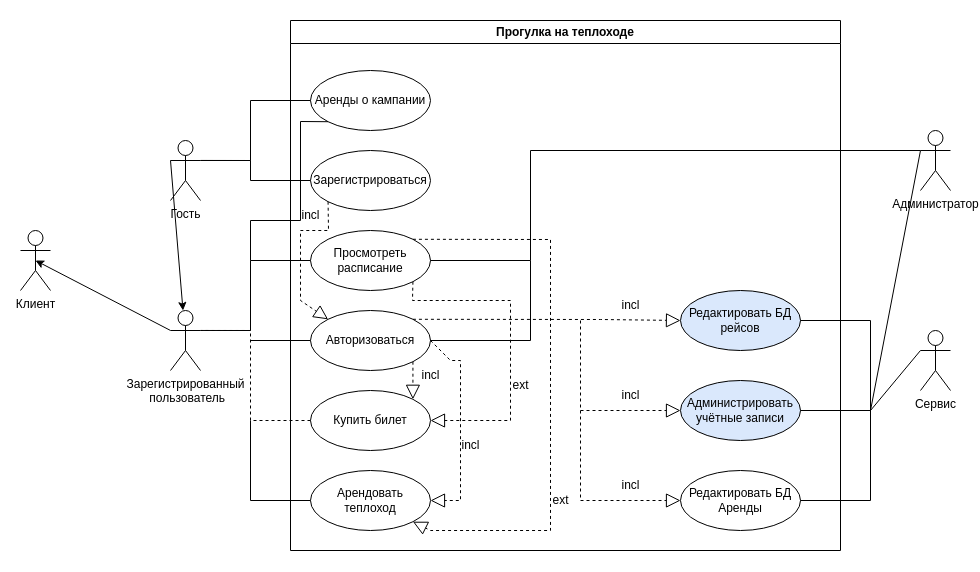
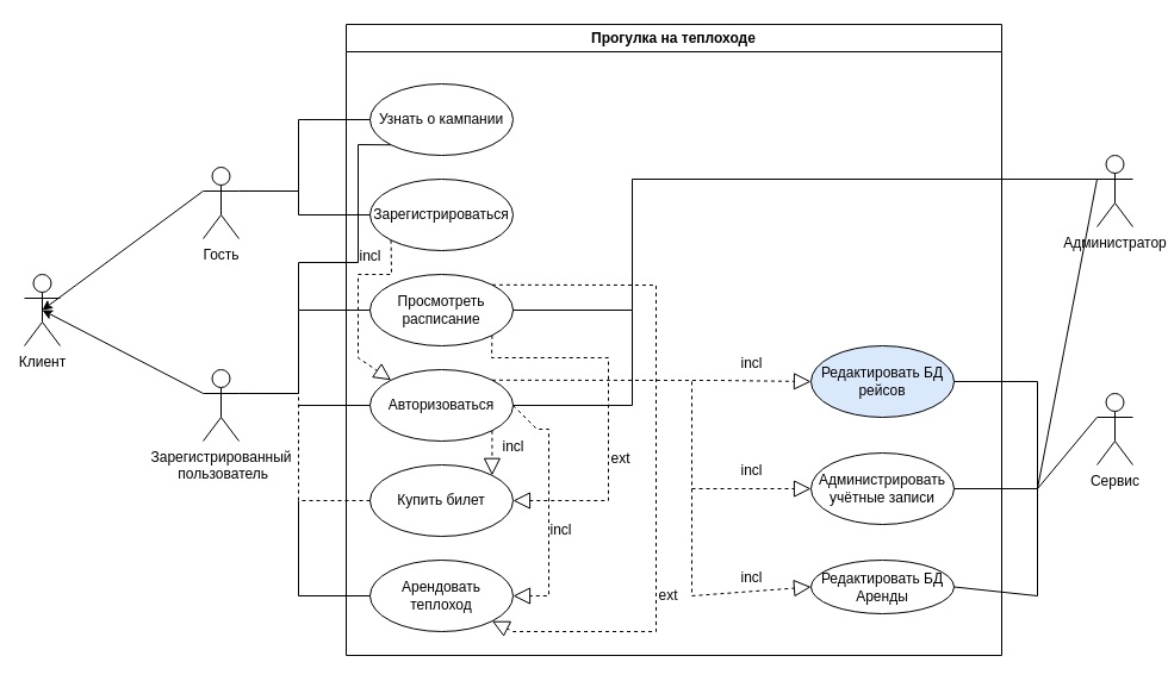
  <mxCell id="0" />
  <mxCell id="1" parent="0" />
  <mxCell id="2" value="Прогулка на теплоходе" style="swimlane;whiteSpace=wrap;html=1;" vertex="1" parent="1"><mxGeometry x="290" y="20" width="550" height="530" as="geometry" /></mxCell>
  <mxCell id="3" value="Арендовать теплоход" style="ellipse;whiteSpace=wrap;html=1;" vertex="1" parent="2"><mxGeometry x="20" y="450" width="120" height="60" as="geometry" /></mxCell>
  <mxCell id="4" value="Купить билет" style="ellipse;whiteSpace=wrap;html=1;" vertex="1" parent="2"><mxGeometry x="20" y="370" width="120" height="60" as="geometry" /></mxCell>
  <mxCell id="5" value="Авторизоваться" style="ellipse;whiteSpace=wrap;html=1;" vertex="1" parent="2"><mxGeometry x="20" y="290" width="120" height="60" as="geometry" /></mxCell>
  <mxCell id="6" value="Просмотреть расписание" style="ellipse;whiteSpace=wrap;html=1;" vertex="1" parent="2"><mxGeometry x="20" y="210" width="120" height="60" as="geometry" /></mxCell>
  <mxCell id="7" value="Зарегистрироваться" style="ellipse;whiteSpace=wrap;html=1;" vertex="1" parent="2"><mxGeometry x="20" y="130" width="120" height="60" as="geometry" /></mxCell>
- <mxCell id="8" value="Аренды о кампании" style="ellipse;whiteSpace=wrap;html=1;" vertex="1" parent="2"><mxGeometry x="20" y="50" width="120" height="60" as="geometry" /></mxCell>
- <mxCell id="9" value="Редактировать БД Аренды" style="ellipse;whiteSpace=wrap;html=1;" vertex="1" parent="2"><mxGeometry x="390" y="450" width="120" height="60" as="geometry" /></mxCell>
- <mxCell id="10" value="Администрировать учётные записи" style="ellipse;whiteSpace=wrap;html=1;fillColor=#dae8fc;" vertex="1" parent="2"><mxGeometry x="390" y="360" width="120" height="60" as="geometry" /></mxCell>
+ <mxCell id="8" value="Узнать о кампании" style="ellipse;whiteSpace=wrap;html=1;" vertex="1" parent="2"><mxGeometry x="20" y="50" width="120" height="60" as="geometry" /></mxCell>
+ <mxCell id="9" value="Редактировать БД Аренды" style="ellipse;whiteSpace=wrap;html=1;" vertex="1" parent="2"><mxGeometry x="390" y="450" width="120" height="45" as="geometry" /></mxCell>
+ <mxCell id="10" value="Администрировать учётные записи" style="ellipse;whiteSpace=wrap;html=1;" vertex="1" parent="2"><mxGeometry x="390" y="360" width="120" height="60" as="geometry" /></mxCell>
  <mxCell id="11" value="Редактировать БД рейсов" style="ellipse;whiteSpace=wrap;html=1;fillColor=#dae8fc;" vertex="1" parent="2"><mxGeometry x="390" y="270" width="120" height="60" as="geometry" /></mxCell>
  <mxCell id="12" value="" style="endArrow=none;html=1;rounded=0;exitX=1;exitY=0.5;exitDx=0;exitDy=0;" edge="1" parent="2" source="5"><mxGeometry width="50" height="50" relative="1" as="geometry"><mxPoint x="200" y="340" as="sourcePoint" /><mxPoint x="240" y="240" as="targetPoint" /><Array as="points"><mxPoint x="240" y="320" /></Array></mxGeometry></mxCell>
  <mxCell id="13" value="" style="endArrow=block;dashed=1;endFill=0;endSize=12;html=1;rounded=0;exitX=1;exitY=1;exitDx=0;exitDy=0;entryX=1;entryY=0;entryDx=0;entryDy=0;" edge="1" parent="2" source="5" target="4"><mxGeometry width="160" relative="1" as="geometry"><mxPoint x="380" y="360" as="sourcePoint" /><mxPoint x="540" y="360" as="targetPoint" /></mxGeometry></mxCell>
  <mxCell id="14" value="" style="endArrow=block;dashed=1;endFill=0;endSize=12;html=1;rounded=0;exitX=1;exitY=0.5;exitDx=0;exitDy=0;entryX=1;entryY=0.5;entryDx=0;entryDy=0;" edge="1" parent="2" source="5" target="3"><mxGeometry width="160" relative="1" as="geometry"><mxPoint x="380" y="360" as="sourcePoint" /><mxPoint x="540" y="360" as="targetPoint" /><Array as="points"><mxPoint x="160" y="340" /><mxPoint x="170" y="340" /><mxPoint x="170" y="480" /></Array></mxGeometry></mxCell>
  <mxCell id="15" value="incl" style="text;html=1;align=center;verticalAlign=middle;resizable=0;points=[];autosize=1;strokeColor=none;fillColor=none;" vertex="1" parent="2"><mxGeometry x="160" y="410" width="40" height="30" as="geometry" /></mxCell>
  <mxCell id="16" value="" style="endArrow=block;dashed=1;endFill=0;endSize=12;html=1;rounded=0;exitX=1;exitY=1;exitDx=0;exitDy=0;entryX=1;entryY=0.5;entryDx=0;entryDy=0;" edge="1" parent="2" source="6" target="4"><mxGeometry width="160" relative="1" as="geometry"><mxPoint x="210" y="80" as="sourcePoint" /><mxPoint x="370" y="80" as="targetPoint" /><Array as="points"><mxPoint x="122" y="280" /><mxPoint x="220" y="280" /><mxPoint x="220" y="400" /></Array></mxGeometry></mxCell>
  <mxCell id="17" value="ext" style="text;html=1;align=center;verticalAlign=middle;resizable=0;points=[];autosize=1;strokeColor=none;fillColor=none;" vertex="1" parent="2"><mxGeometry x="210" y="350" width="40" height="30" as="geometry" /></mxCell>
  <mxCell id="18" value="incl" style="text;html=1;align=center;verticalAlign=middle;resizable=0;points=[];autosize=1;strokeColor=none;fillColor=none;" vertex="1" parent="2"><mxGeometry x="120" y="340" width="40" height="30" as="geometry" /></mxCell>
  <mxCell id="19" value="" style="endArrow=block;dashed=1;endFill=0;endSize=12;html=1;rounded=0;exitX=1;exitY=0;exitDx=0;exitDy=0;entryX=1;entryY=1;entryDx=0;entryDy=0;" edge="1" parent="2" source="6" target="3"><mxGeometry width="160" relative="1" as="geometry"><mxPoint x="190" y="480" as="sourcePoint" /><mxPoint x="350" y="480" as="targetPoint" /><Array as="points"><mxPoint x="260" y="219" /><mxPoint x="260" y="510" /><mxPoint x="140" y="510" /></Array></mxGeometry></mxCell>
  <mxCell id="20" value="ext" style="text;html=1;align=center;verticalAlign=middle;resizable=0;points=[];autosize=1;strokeColor=none;fillColor=none;" vertex="1" parent="2"><mxGeometry x="250" y="465" width="40" height="30" as="geometry" /></mxCell>
  <mxCell id="21" value="" style="endArrow=block;dashed=1;endFill=0;endSize=12;html=1;rounded=0;exitX=1;exitY=0;exitDx=0;exitDy=0;entryX=0;entryY=0.5;entryDx=0;entryDy=0;" edge="1" parent="2" source="5" target="11"><mxGeometry width="160" relative="1" as="geometry"><mxPoint x="260" y="620" as="sourcePoint" /><mxPoint x="420" y="620" as="targetPoint" /><Array as="points"><mxPoint x="310" y="299" /></Array></mxGeometry></mxCell>
  <mxCell id="22" value="incl" style="text;html=1;align=center;verticalAlign=middle;resizable=0;points=[];autosize=1;strokeColor=none;fillColor=none;" vertex="1" parent="2"><mxGeometry x="320" y="270" width="40" height="30" as="geometry" /></mxCell>
  <mxCell id="23" value="incl" style="text;html=1;align=center;verticalAlign=middle;resizable=0;points=[];autosize=1;strokeColor=none;fillColor=none;" vertex="1" parent="2"><mxGeometry x="320" y="360" width="40" height="30" as="geometry" /></mxCell>
  <mxCell id="24" value="incl" style="text;html=1;align=center;verticalAlign=middle;resizable=0;points=[];autosize=1;strokeColor=none;fillColor=none;" vertex="1" parent="2"><mxGeometry x="320" y="450" width="40" height="30" as="geometry" /></mxCell>
  <mxCell id="25" value="" style="endArrow=block;dashed=1;endFill=0;endSize=12;html=1;rounded=0;exitX=0;exitY=1;exitDx=0;exitDy=0;entryX=0;entryY=0;entryDx=0;entryDy=0;" edge="1" parent="2" source="7" target="5"><mxGeometry width="160" relative="1" as="geometry"><mxPoint x="90" y="640" as="sourcePoint" /><mxPoint x="250" y="640" as="targetPoint" /><Array as="points"><mxPoint x="38" y="210" /><mxPoint x="10" y="210" /><mxPoint x="10" y="280" /></Array></mxGeometry></mxCell>
  <mxCell id="26" value="incl" style="text;html=1;align=center;verticalAlign=middle;resizable=0;points=[];autosize=1;strokeColor=none;fillColor=none;" vertex="1" parent="2"><mxGeometry y="180" width="40" height="30" as="geometry" /></mxCell>
  <mxCell id="27" value="Гость" style="shape=umlActor;verticalLabelPosition=bottom;verticalAlign=top;html=1;" vertex="1" parent="1"><mxGeometry x="170" y="140" width="30" height="60" as="geometry" /></mxCell>
  <mxCell id="28" value="Зарегистрированный&lt;div&gt;&amp;nbsp;пользователь&lt;/div&gt;" style="shape=umlActor;verticalLabelPosition=bottom;verticalAlign=top;html=1;" vertex="1" parent="1"><mxGeometry x="170" y="310" width="30" height="60" as="geometry" /></mxCell>
  <mxCell id="29" value="Клиент" style="shape=umlActor;verticalLabelPosition=bottom;verticalAlign=top;html=1;" vertex="1" parent="1"><mxGeometry x="20" y="230" width="30" height="60" as="geometry" /></mxCell>
  <mxCell id="30" value="" style="endArrow=classic;html=1;rounded=0;exitX=0;exitY=0.333;exitDx=0;exitDy=0;exitPerimeter=0;" edge="1" parent="1" source="28"><mxGeometry width="50" height="50" relative="1" as="geometry"><mxPoint x="80" y="480" as="sourcePoint" /><mxPoint x="35" y="260" as="targetPoint" /></mxGeometry></mxCell>
- <mxCell id="31" value="" style="endArrow=classic;html=1;rounded=0;exitX=0;exitY=0.333;exitDx=0;exitDy=0;exitPerimeter=0;" edge="1" parent="1" source="27" target="28"><mxGeometry width="50" height="50" relative="1" as="geometry"><mxPoint x="90" y="150" as="sourcePoint" /><mxPoint x="40" y="260" as="targetPoint" /></mxGeometry></mxCell>
+ <mxCell id="31" value="" style="endArrow=classic;html=1;rounded=0;exitX=0;exitY=0.333;exitDx=0;exitDy=0;exitPerimeter=0;entryX=0.5;entryY=0.5;entryDx=0;entryDy=0;entryPerimeter=0;" edge="1" parent="1" source="27" target="29"><mxGeometry width="50" height="50" relative="1" as="geometry"><mxPoint x="90" y="150" as="sourcePoint" /><mxPoint x="40" y="260" as="targetPoint" /></mxGeometry></mxCell>
  <mxCell id="32" value="Администратор" style="shape=umlActor;verticalLabelPosition=bottom;verticalAlign=top;html=1;outlineConnect=0;" vertex="1" parent="1"><mxGeometry x="920" y="130" width="30" height="60" as="geometry" /></mxCell>
  <mxCell id="33" value="Сервис" style="shape=umlActor;verticalLabelPosition=bottom;verticalAlign=top;html=1;outlineConnect=0;" vertex="1" parent="1"><mxGeometry x="920" y="330" width="30" height="60" as="geometry" /></mxCell>
  <mxCell id="34" value="" style="endArrow=none;html=1;rounded=0;exitX=1;exitY=0.333;exitDx=0;exitDy=0;exitPerimeter=0;entryX=0;entryY=0.5;entryDx=0;entryDy=0;" edge="1" parent="1" source="27" target="8"><mxGeometry width="50" height="50" relative="1" as="geometry"><mxPoint x="160" y="100" as="sourcePoint" /><mxPoint x="210" y="50" as="targetPoint" /><Array as="points"><mxPoint x="250" y="160" /><mxPoint x="250" y="100" /></Array></mxGeometry></mxCell>
  <mxCell id="35" value="" style="endArrow=none;html=1;rounded=0;entryX=0;entryY=0.5;entryDx=0;entryDy=0;exitX=1;exitY=0.333;exitDx=0;exitDy=0;exitPerimeter=0;" edge="1" parent="1" source="27" target="7"><mxGeometry width="50" height="50" relative="1" as="geometry"><mxPoint x="220" y="250" as="sourcePoint" /><mxPoint x="270" y="200" as="targetPoint" /><Array as="points"><mxPoint x="250" y="160" /><mxPoint x="250" y="180" /></Array></mxGeometry></mxCell>
  <mxCell id="36" value="" style="endArrow=none;html=1;rounded=0;exitX=1;exitY=0.333;exitDx=0;exitDy=0;exitPerimeter=0;entryX=0;entryY=0.5;entryDx=0;entryDy=0;" edge="1" parent="1" source="28" target="6"><mxGeometry width="50" height="50" relative="1" as="geometry"><mxPoint x="160" y="540" as="sourcePoint" /><mxPoint x="210" y="490" as="targetPoint" /><Array as="points"><mxPoint x="250" y="330" /><mxPoint x="250" y="260" /></Array></mxGeometry></mxCell>
  <mxCell id="37" value="" style="endArrow=none;html=1;rounded=0;entryX=1;entryY=0.333;entryDx=0;entryDy=0;entryPerimeter=0;exitX=0;exitY=0.5;exitDx=0;exitDy=0;dashed=1;" edge="1" parent="1" source="4" target="28"><mxGeometry width="50" height="50" relative="1" as="geometry"><mxPoint x="180" y="520" as="sourcePoint" /><mxPoint x="230" y="470" as="targetPoint" /><Array as="points"><mxPoint x="250" y="420" /><mxPoint x="250" y="330" /></Array></mxGeometry></mxCell>
  <mxCell id="38" value="" style="endArrow=none;html=1;rounded=0;entryX=0;entryY=0.5;entryDx=0;entryDy=0;" edge="1" parent="1" target="3"><mxGeometry width="50" height="50" relative="1" as="geometry"><mxPoint x="250" y="420" as="sourcePoint" /><mxPoint x="220" y="470" as="targetPoint" /><Array as="points"><mxPoint x="250" y="500" /></Array></mxGeometry></mxCell>
  <mxCell id="39" value="" style="endArrow=none;html=1;rounded=0;entryX=0;entryY=0.5;entryDx=0;entryDy=0;" edge="1" parent="1" target="5"><mxGeometry width="50" height="50" relative="1" as="geometry"><mxPoint x="250" y="340" as="sourcePoint" /><mxPoint x="160" y="470" as="targetPoint" /></mxGeometry></mxCell>
  <mxCell id="40" value="" style="endArrow=none;html=1;rounded=0;entryX=0;entryY=1;entryDx=0;entryDy=0;" edge="1" parent="1" target="8"><mxGeometry width="50" height="50" relative="1" as="geometry"><mxPoint x="250" y="260" as="sourcePoint" /><mxPoint x="230" y="220" as="targetPoint" /><Array as="points"><mxPoint x="250" y="220" /><mxPoint x="300" y="220" /><mxPoint x="300" y="121" /></Array></mxGeometry></mxCell>
  <mxCell id="41" value="" style="endArrow=none;html=1;rounded=0;exitX=1;exitY=0.5;exitDx=0;exitDy=0;" edge="1" parent="1" source="9"><mxGeometry width="50" height="50" relative="1" as="geometry"><mxPoint x="890" y="540" as="sourcePoint" /><mxPoint x="870" y="320" as="targetPoint" /><Array as="points"><mxPoint x="870" y="500" /></Array></mxGeometry></mxCell>
  <mxCell id="42" value="" style="endArrow=none;html=1;rounded=0;exitX=1;exitY=0.5;exitDx=0;exitDy=0;" edge="1" parent="1" source="11"><mxGeometry width="50" height="50" relative="1" as="geometry"><mxPoint x="950" y="570" as="sourcePoint" /><mxPoint x="870" y="320" as="targetPoint" /></mxGeometry></mxCell>
  <mxCell id="43" value="" style="endArrow=none;html=1;rounded=0;exitX=1;exitY=0.5;exitDx=0;exitDy=0;" edge="1" parent="1" source="10"><mxGeometry width="50" height="50" relative="1" as="geometry"><mxPoint x="960" y="540" as="sourcePoint" /><mxPoint x="870" y="410" as="targetPoint" /></mxGeometry></mxCell>
  <mxCell id="44" value="" style="endArrow=none;html=1;rounded=0;entryX=0;entryY=0.333;entryDx=0;entryDy=0;entryPerimeter=0;" edge="1" parent="1" target="33"><mxGeometry width="50" height="50" relative="1" as="geometry"><mxPoint x="870" y="410" as="sourcePoint" /><mxPoint x="1070" y="410" as="targetPoint" /></mxGeometry></mxCell>
  <mxCell id="45" value="" style="endArrow=none;html=1;rounded=0;entryX=0;entryY=0.333;entryDx=0;entryDy=0;entryPerimeter=0;" edge="1" parent="1" target="32"><mxGeometry width="50" height="50" relative="1" as="geometry"><mxPoint x="870" y="410" as="sourcePoint" /><mxPoint x="1050" y="240" as="targetPoint" /></mxGeometry></mxCell>
  <mxCell id="46" value="" style="endArrow=none;html=1;rounded=0;entryX=1;entryY=0.5;entryDx=0;entryDy=0;" edge="1" parent="1" target="6"><mxGeometry width="50" height="50" relative="1" as="geometry"><mxPoint x="920" y="150" as="sourcePoint" /><mxPoint x="930" y="20" as="targetPoint" /><Array as="points"><mxPoint x="530" y="150" /><mxPoint x="530" y="260" /></Array></mxGeometry></mxCell>
  <mxCell id="47" value="" style="endArrow=block;dashed=1;endFill=0;endSize=12;html=1;rounded=0;entryX=0;entryY=0.5;entryDx=0;entryDy=0;" edge="1" parent="1" target="10"><mxGeometry width="160" relative="1" as="geometry"><mxPoint x="580" y="320" as="sourcePoint" /><mxPoint x="740" y="650" as="targetPoint" /><Array as="points"><mxPoint x="580" y="410" /></Array></mxGeometry></mxCell>
  <mxCell id="48" value="" style="endArrow=block;dashed=1;endFill=0;endSize=12;html=1;rounded=0;entryX=0;entryY=0.5;entryDx=0;entryDy=0;" edge="1" parent="1" target="9"><mxGeometry width="160" relative="1" as="geometry"><mxPoint x="580" y="410" as="sourcePoint" /><mxPoint x="760" y="640" as="targetPoint" /><Array as="points"><mxPoint x="580" y="500" /></Array></mxGeometry></mxCell>
